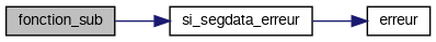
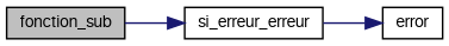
  digraph {
    rankdir=LR
    node [color=black fillcolor=white fontname=FreeSans fontsize=10 shape=record style=filled]
    edge [color=midnightblue fontname=FreeSans fontsize=10 labelfontname=FreeSans labelfontsize=10 style=solid]
    n1 [fillcolor=grey75 fontcolor=black height=0.2 label=fonction_sub width=0.4]
-   n2 [height=0.2 label=si_segdata_erreur width=0.4]
-   n3 [height=0.2 label=erreur width=0.4]
+   n2 [height=0.2 label=si_erreur_erreur width=0.4]
+   n3 [height=0.2 label=error width=0.4]
    n1 -> n2
    n2 -> n3
  }
